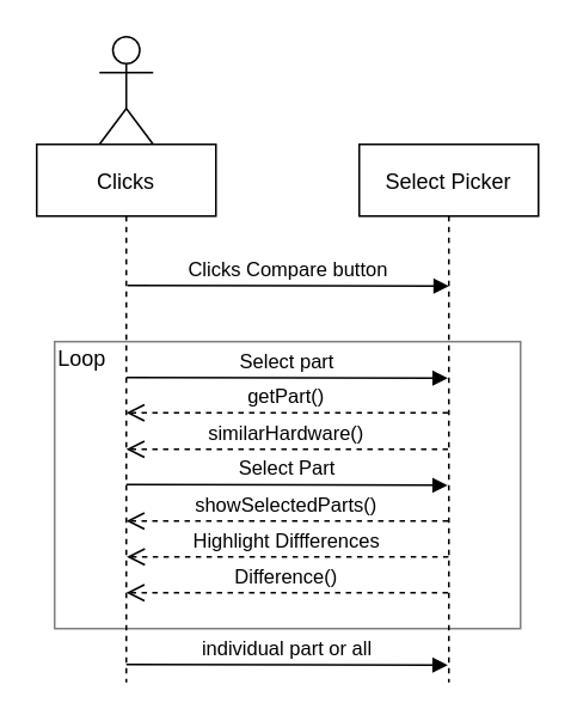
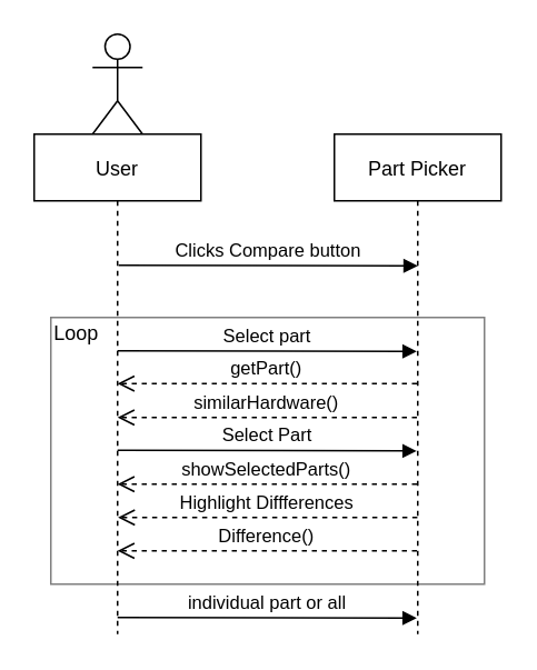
  <mxCell id="0" />
  <mxCell id="1" parent="0" />
  <mxCell id="2" value="" style="rounded=0;whiteSpace=wrap;html=1;opacity=50;" parent="1" vertex="1"><mxGeometry x="30" y="190" width="260" height="160" as="geometry" /></mxCell>
- <mxCell id="3" value="Clicks" style="shape=umlLifeline;perimeter=lifelinePerimeter;container=1;collapsible=0;recursiveResize=0;rounded=0;shadow=0;strokeWidth=1;" parent="1" vertex="1"><mxGeometry x="20" y="80" width="100" height="300" as="geometry" /></mxCell>
+ <mxCell id="3" value="User" style="shape=umlLifeline;perimeter=lifelinePerimeter;container=1;collapsible=0;recursiveResize=0;rounded=0;shadow=0;strokeWidth=1;" parent="1" vertex="1"><mxGeometry x="20" y="80" width="100" height="300" as="geometry" /></mxCell>
  <mxCell id="4" value="Highlight Diffferences" style="verticalAlign=bottom;endArrow=open;dashed=1;endSize=8;shadow=0;strokeWidth=1;entryX=0.5;entryY=0.333;entryDx=0;entryDy=0;entryPerimeter=0;" parent="3" edge="1"><mxGeometry relative="1" as="geometry"><mxPoint x="50.25" y="230" as="targetPoint" /><mxPoint x="229.75" y="230" as="sourcePoint" /></mxGeometry></mxCell>
- <mxCell id="5" value="Select Picker" style="shape=umlLifeline;perimeter=lifelinePerimeter;container=1;collapsible=0;recursiveResize=0;rounded=0;shadow=0;strokeWidth=1;" parent="1" vertex="1"><mxGeometry x="200" y="80" width="100" height="300" as="geometry" /></mxCell>
+ <mxCell id="5" value="Part Picker" style="shape=umlLifeline;perimeter=lifelinePerimeter;container=1;collapsible=0;recursiveResize=0;rounded=0;shadow=0;strokeWidth=1;" parent="1" vertex="1"><mxGeometry x="200" y="80" width="100" height="300" as="geometry" /></mxCell>
  <mxCell id="6" value="similarHardware()" style="verticalAlign=bottom;endArrow=open;dashed=1;endSize=8;shadow=0;strokeWidth=1;entryX=0.5;entryY=0.333;entryDx=0;entryDy=0;entryPerimeter=0;" parent="5" edge="1"><mxGeometry relative="1" as="geometry"><mxPoint x="-130.0" y="170.0" as="targetPoint" /><mxPoint x="49.5" y="170.0" as="sourcePoint" /></mxGeometry></mxCell>
  <mxCell id="7" value="individual part or all" style="verticalAlign=bottom;endArrow=block;shadow=0;strokeWidth=1;exitX=0.506;exitY=0.262;exitDx=0;exitDy=0;exitPerimeter=0;" parent="5" edge="1"><mxGeometry relative="1" as="geometry"><mxPoint x="-130.0" y="290" as="sourcePoint" /><mxPoint x="49.4" y="290.4" as="targetPoint" /></mxGeometry></mxCell>
  <mxCell id="8" value="Clicks Compare button" style="verticalAlign=bottom;endArrow=block;shadow=0;strokeWidth=1;exitX=0.506;exitY=0.262;exitDx=0;exitDy=0;exitPerimeter=0;" parent="1" source="3" edge="1"><mxGeometry relative="1" as="geometry"><mxPoint x="75" y="160" as="sourcePoint" /><mxPoint x="250" y="159" as="targetPoint" /></mxGeometry></mxCell>
  <mxCell id="9" value="" style="shape=umlActor;verticalLabelPosition=bottom;verticalAlign=top;html=1;outlineConnect=0;" parent="1" vertex="1"><mxGeometry x="55" y="20" width="30" height="60" as="geometry" /></mxCell>
  <mxCell id="10" value="Select part" style="verticalAlign=bottom;endArrow=block;shadow=0;strokeWidth=1;exitX=0.506;exitY=0.262;exitDx=0;exitDy=0;exitPerimeter=0;" parent="1" edge="1"><mxGeometry relative="1" as="geometry"><mxPoint x="70" y="210" as="sourcePoint" /><mxPoint x="249.4" y="210.4" as="targetPoint" /></mxGeometry></mxCell>
  <mxCell id="11" value="getPart()" style="verticalAlign=bottom;endArrow=open;dashed=1;endSize=8;shadow=0;strokeWidth=1;entryX=0.5;entryY=0.333;entryDx=0;entryDy=0;entryPerimeter=0;" parent="1" edge="1"><mxGeometry relative="1" as="geometry"><mxPoint x="70" y="229.69" as="targetPoint" /><mxPoint x="249.5" y="229.69" as="sourcePoint" /></mxGeometry></mxCell>
  <mxCell id="12" value="Loop" style="text;html=1;align=center;verticalAlign=middle;resizable=0;points=[];autosize=1;strokeColor=none;fillColor=none;" parent="1" vertex="1"><mxGeometry x="20" y="185" width="50" height="30" as="geometry" /></mxCell>
  <mxCell id="13" value="Difference()" style="verticalAlign=bottom;endArrow=open;dashed=1;endSize=8;shadow=0;strokeWidth=1;entryX=0.5;entryY=0.333;entryDx=0;entryDy=0;entryPerimeter=0;" parent="1" edge="1"><mxGeometry relative="1" as="geometry"><mxPoint x="70" y="330" as="targetPoint" /><mxPoint x="249.5" y="330" as="sourcePoint" /></mxGeometry></mxCell>
  <mxCell id="14" value="showSelectedParts()" style="verticalAlign=bottom;endArrow=open;dashed=1;endSize=8;shadow=0;strokeWidth=1;entryX=0.5;entryY=0.333;entryDx=0;entryDy=0;entryPerimeter=0;" parent="1" edge="1"><mxGeometry relative="1" as="geometry"><mxPoint x="70" y="290" as="targetPoint" /><mxPoint x="249.5" y="290" as="sourcePoint" /></mxGeometry></mxCell>
  <mxCell id="15" value="Select Part" style="verticalAlign=bottom;endArrow=block;shadow=0;strokeWidth=1;exitX=0.506;exitY=0.262;exitDx=0;exitDy=0;exitPerimeter=0;" parent="1" edge="1"><mxGeometry relative="1" as="geometry"><mxPoint x="70" y="269.69" as="sourcePoint" /><mxPoint x="249.4" y="270.09" as="targetPoint" /></mxGeometry></mxCell>
